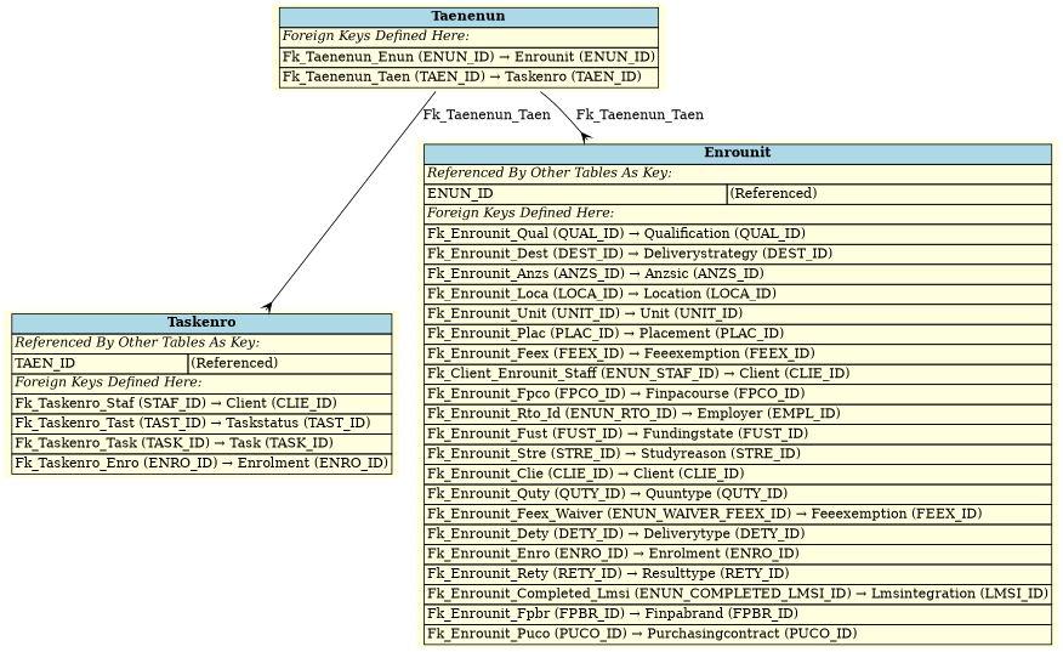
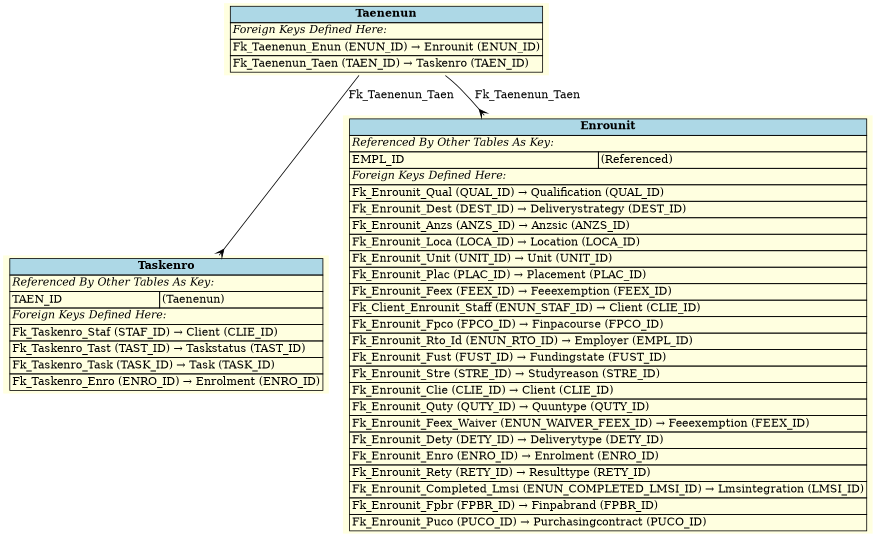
  digraph {
    fontname="DejaVu Serif"
    rankdir=TB
    node [fillcolor=lightyellow fontname="DejaVu Serif" shape=plaintext style=filled]
    edge [arrowhead=crow arrowtail=none dir=both fontname="DejaVu Serif" labelfontsize=10]
-   n1 [label=<     <TABLE BORDER="0" CELLBORDER="1" CELLSPACING="0" BGCOLOR="lightyellow">       <TR><TD COLSPAN="2" BGCOLOR="lightblue"><B>Taskenro</B></TD></TR>       <TR><TD COLSPAN="2" ALIGN="LEFT"><I>Referenced By Other Tables As Key:</I></TD></TR>       <TR><TD ALIGN="LEFT">TAEN_ID</TD><TD ALIGN="LEFT">(Referenced)</TD></TR>       <TR><TD COLSPAN="2" ALIGN="LEFT"><I>Foreign Keys Defined Here:</I></TD></TR>       <TR><TD ALIGN="LEFT" COLSPAN="2">Fk_Taskenro_Staf (STAF_ID) &rarr; Client (CLIE_ID)</TD></TR>       <TR><TD ALIGN="LEFT" COLSPAN="2">Fk_Taskenro_Tast (TAST_ID) &rarr; Taskstatus (TAST_ID)</TD></TR>       <TR><TD ALIGN="LEFT" COLSPAN="2">Fk_Taskenro_Task (TASK_ID) &rarr; Task (TASK_ID)</TD></TR>       <TR><TD ALIGN="LEFT" COLSPAN="2">Fk_Taskenro_Enro (ENRO_ID) &rarr; Enrolment (ENRO_ID)</TD></TR>     </TABLE>     >]
+   n1 [label=<     <TABLE BORDER="0" CELLBORDER="1" CELLSPACING="0" BGCOLOR="lightyellow">       <TR><TD COLSPAN="2" BGCOLOR="lightblue"><B>Taskenro</B></TD></TR>       <TR><TD COLSPAN="2" ALIGN="LEFT"><I>Referenced By Other Tables As Key:</I></TD></TR>       <TR><TD ALIGN="LEFT">TAEN_ID</TD><TD ALIGN="LEFT">(Taenenun)</TD></TR>       <TR><TD COLSPAN="2" ALIGN="LEFT"><I>Foreign Keys Defined Here:</I></TD></TR>       <TR><TD ALIGN="LEFT" COLSPAN="2">Fk_Taskenro_Staf (STAF_ID) &rarr; Client (CLIE_ID)</TD></TR>       <TR><TD ALIGN="LEFT" COLSPAN="2">Fk_Taskenro_Tast (TAST_ID) &rarr; Taskstatus (TAST_ID)</TD></TR>       <TR><TD ALIGN="LEFT" COLSPAN="2">Fk_Taskenro_Task (TASK_ID) &rarr; Task (TASK_ID)</TD></TR>       <TR><TD ALIGN="LEFT" COLSPAN="2">Fk_Taskenro_Enro (ENRO_ID) &rarr; Enrolment (ENRO_ID)</TD></TR>     </TABLE>     >]
    n2 [label=<     <TABLE BORDER="0" CELLBORDER="1" CELLSPACING="0" BGCOLOR="lightyellow">       <TR><TD COLSPAN="2" BGCOLOR="lightblue"><B>Taenenun</B></TD></TR>       <TR><TD COLSPAN="2" ALIGN="LEFT"><I>Foreign Keys Defined Here:</I></TD></TR>       <TR><TD ALIGN="LEFT" COLSPAN="2">Fk_Taenenun_Enun (ENUN_ID) &rarr; Enrounit (ENUN_ID)</TD></TR>       <TR><TD ALIGN="LEFT" COLSPAN="2">Fk_Taenenun_Taen (TAEN_ID) &rarr; Taskenro (TAEN_ID)</TD></TR>     </TABLE>     >]
-   n3 [label=<     <TABLE BORDER="0" CELLBORDER="1" CELLSPACING="0" BGCOLOR="lightyellow">       <TR><TD COLSPAN="2" BGCOLOR="lightblue"><B>Enrounit</B></TD></TR>       <TR><TD COLSPAN="2" ALIGN="LEFT"><I>Referenced By Other Tables As Key:</I></TD></TR>       <TR><TD ALIGN="LEFT">ENUN_ID</TD><TD ALIGN="LEFT">(Referenced)</TD></TR>       <TR><TD COLSPAN="2" ALIGN="LEFT"><I>Foreign Keys Defined Here:</I></TD></TR>       <TR><TD ALIGN="LEFT" COLSPAN="2">Fk_Enrounit_Qual (QUAL_ID) &rarr; Qualification (QUAL_ID)</TD></TR>       <TR><TD ALIGN="LEFT" COLSPAN="2">Fk_Enrounit_Dest (DEST_ID) &rarr; Deliverystrategy (DEST_ID)</TD></TR>       <TR><TD ALIGN="LEFT" COLSPAN="2">Fk_Enrounit_Anzs (ANZS_ID) &rarr; Anzsic (ANZS_ID)</TD></TR>       <TR><TD ALIGN="LEFT" COLSPAN="2">Fk_Enrounit_Loca (LOCA_ID) &rarr; Location (LOCA_ID)</TD></TR>       <TR><TD ALIGN="LEFT" COLSPAN="2">Fk_Enrounit_Unit (UNIT_ID) &rarr; Unit (UNIT_ID)</TD></TR>       <TR><TD ALIGN="LEFT" COLSPAN="2">Fk_Enrounit_Plac (PLAC_ID) &rarr; Placement (PLAC_ID)</TD></TR>       <TR><TD ALIGN="LEFT" COLSPAN="2">Fk_Enrounit_Feex (FEEX_ID) &rarr; Feeexemption (FEEX_ID)</TD></TR>       <TR><TD ALIGN="LEFT" COLSPAN="2">Fk_Client_Enrounit_Staff (ENUN_STAF_ID) &rarr; Client (CLIE_ID)</TD></TR>       <TR><TD ALIGN="LEFT" COLSPAN="2">Fk_Enrounit_Fpco (FPCO_ID) &rarr; Finpacourse (FPCO_ID)</TD></TR>       <TR><TD ALIGN="LEFT" COLSPAN="2">Fk_Enrounit_Rto_Id (ENUN_RTO_ID) &rarr; Employer (EMPL_ID)</TD></TR>       <TR><TD ALIGN="LEFT" COLSPAN="2">Fk_Enrounit_Fust (FUST_ID) &rarr; Fundingstate (FUST_ID)</TD></TR>       <TR><TD ALIGN="LEFT" COLSPAN="2">Fk_Enrounit_Stre (STRE_ID) &rarr; Studyreason (STRE_ID)</TD></TR>       <TR><TD ALIGN="LEFT" COLSPAN="2">Fk_Enrounit_Clie (CLIE_ID) &rarr; Client (CLIE_ID)</TD></TR>       <TR><TD ALIGN="LEFT" COLSPAN="2">Fk_Enrounit_Quty (QUTY_ID) &rarr; Quuntype (QUTY_ID)</TD></TR>       <TR><TD ALIGN="LEFT" COLSPAN="2">Fk_Enrounit_Feex_Waiver (ENUN_WAIVER_FEEX_ID) &rarr; Feeexemption (FEEX_ID)</TD></TR>       <TR><TD ALIGN="LEFT" COLSPAN="2">Fk_Enrounit_Dety (DETY_ID) &rarr; Deliverytype (DETY_ID)</TD></TR>       <TR><TD ALIGN="LEFT" COLSPAN="2">Fk_Enrounit_Enro (ENRO_ID) &rarr; Enrolment (ENRO_ID)</TD></TR>       <TR><TD ALIGN="LEFT" COLSPAN="2">Fk_Enrounit_Rety (RETY_ID) &rarr; Resulttype (RETY_ID)</TD></TR>       <TR><TD ALIGN="LEFT" COLSPAN="2">Fk_Enrounit_Completed_Lmsi (ENUN_COMPLETED_LMSI_ID) &rarr; Lmsintegration (LMSI_ID)</TD></TR>       <TR><TD ALIGN="LEFT" COLSPAN="2">Fk_Enrounit_Fpbr (FPBR_ID) &rarr; Finpabrand (FPBR_ID)</TD></TR>       <TR><TD ALIGN="LEFT" COLSPAN="2">Fk_Enrounit_Puco (PUCO_ID) &rarr; Purchasingcontract (PUCO_ID)</TD></TR>     </TABLE>     >]
+   n3 [label=<     <TABLE BORDER="0" CELLBORDER="1" CELLSPACING="0" BGCOLOR="lightyellow">       <TR><TD COLSPAN="2" BGCOLOR="lightblue"><B>Enrounit</B></TD></TR>       <TR><TD COLSPAN="2" ALIGN="LEFT"><I>Referenced By Other Tables As Key:</I></TD></TR>       <TR><TD ALIGN="LEFT">EMPL_ID</TD><TD ALIGN="LEFT">(Referenced)</TD></TR>       <TR><TD COLSPAN="2" ALIGN="LEFT"><I>Foreign Keys Defined Here:</I></TD></TR>       <TR><TD ALIGN="LEFT" COLSPAN="2">Fk_Enrounit_Qual (QUAL_ID) &rarr; Qualification (QUAL_ID)</TD></TR>       <TR><TD ALIGN="LEFT" COLSPAN="2">Fk_Enrounit_Dest (DEST_ID) &rarr; Deliverystrategy (DEST_ID)</TD></TR>       <TR><TD ALIGN="LEFT" COLSPAN="2">Fk_Enrounit_Anzs (ANZS_ID) &rarr; Anzsic (ANZS_ID)</TD></TR>       <TR><TD ALIGN="LEFT" COLSPAN="2">Fk_Enrounit_Loca (LOCA_ID) &rarr; Location (LOCA_ID)</TD></TR>       <TR><TD ALIGN="LEFT" COLSPAN="2">Fk_Enrounit_Unit (UNIT_ID) &rarr; Unit (UNIT_ID)</TD></TR>       <TR><TD ALIGN="LEFT" COLSPAN="2">Fk_Enrounit_Plac (PLAC_ID) &rarr; Placement (PLAC_ID)</TD></TR>       <TR><TD ALIGN="LEFT" COLSPAN="2">Fk_Enrounit_Feex (FEEX_ID) &rarr; Feeexemption (FEEX_ID)</TD></TR>       <TR><TD ALIGN="LEFT" COLSPAN="2">Fk_Client_Enrounit_Staff (ENUN_STAF_ID) &rarr; Client (CLIE_ID)</TD></TR>       <TR><TD ALIGN="LEFT" COLSPAN="2">Fk_Enrounit_Fpco (FPCO_ID) &rarr; Finpacourse (FPCO_ID)</TD></TR>       <TR><TD ALIGN="LEFT" COLSPAN="2">Fk_Enrounit_Rto_Id (ENUN_RTO_ID) &rarr; Employer (EMPL_ID)</TD></TR>       <TR><TD ALIGN="LEFT" COLSPAN="2">Fk_Enrounit_Fust (FUST_ID) &rarr; Fundingstate (FUST_ID)</TD></TR>       <TR><TD ALIGN="LEFT" COLSPAN="2">Fk_Enrounit_Stre (STRE_ID) &rarr; Studyreason (STRE_ID)</TD></TR>       <TR><TD ALIGN="LEFT" COLSPAN="2">Fk_Enrounit_Clie (CLIE_ID) &rarr; Client (CLIE_ID)</TD></TR>       <TR><TD ALIGN="LEFT" COLSPAN="2">Fk_Enrounit_Quty (QUTY_ID) &rarr; Quuntype (QUTY_ID)</TD></TR>       <TR><TD ALIGN="LEFT" COLSPAN="2">Fk_Enrounit_Feex_Waiver (ENUN_WAIVER_FEEX_ID) &rarr; Feeexemption (FEEX_ID)</TD></TR>       <TR><TD ALIGN="LEFT" COLSPAN="2">Fk_Enrounit_Dety (DETY_ID) &rarr; Deliverytype (DETY_ID)</TD></TR>       <TR><TD ALIGN="LEFT" COLSPAN="2">Fk_Enrounit_Enro (ENRO_ID) &rarr; Enrolment (ENRO_ID)</TD></TR>       <TR><TD ALIGN="LEFT" COLSPAN="2">Fk_Enrounit_Rety (RETY_ID) &rarr; Resulttype (RETY_ID)</TD></TR>       <TR><TD ALIGN="LEFT" COLSPAN="2">Fk_Enrounit_Completed_Lmsi (ENUN_COMPLETED_LMSI_ID) &rarr; Lmsintegration (LMSI_ID)</TD></TR>       <TR><TD ALIGN="LEFT" COLSPAN="2">Fk_Enrounit_Fpbr (FPBR_ID) &rarr; Finpabrand (FPBR_ID)</TD></TR>       <TR><TD ALIGN="LEFT" COLSPAN="2">Fk_Enrounit_Puco (PUCO_ID) &rarr; Purchasingcontract (PUCO_ID)</TD></TR>     </TABLE>     >]
    n2 -> n1 [label=" Fk_Taenenun_Taen "]
    n2 -> n3 [label=" Fk_Taenenun_Taen "]
  }
